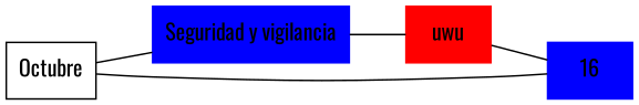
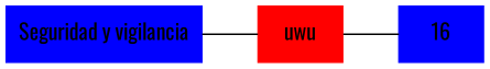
  graph {
    compound=true
    concentrate=true
    rank=same
    rankdir=LR
    fontname=Oswald
    node [shape=box fontname=Oswald color=blue style=filled]
    edge [fontname=Oswald]
-   n1 [label=Octubre color="" style=""]
    n2 [label="Seguridad y vigilancia"]
    n3 [label=16]
    n4 [color=red label=uwu shape=polygon]
-   n1 -- n2
-   n1 -- n3
    n2 -- n4
    n4 -- n3
  }
